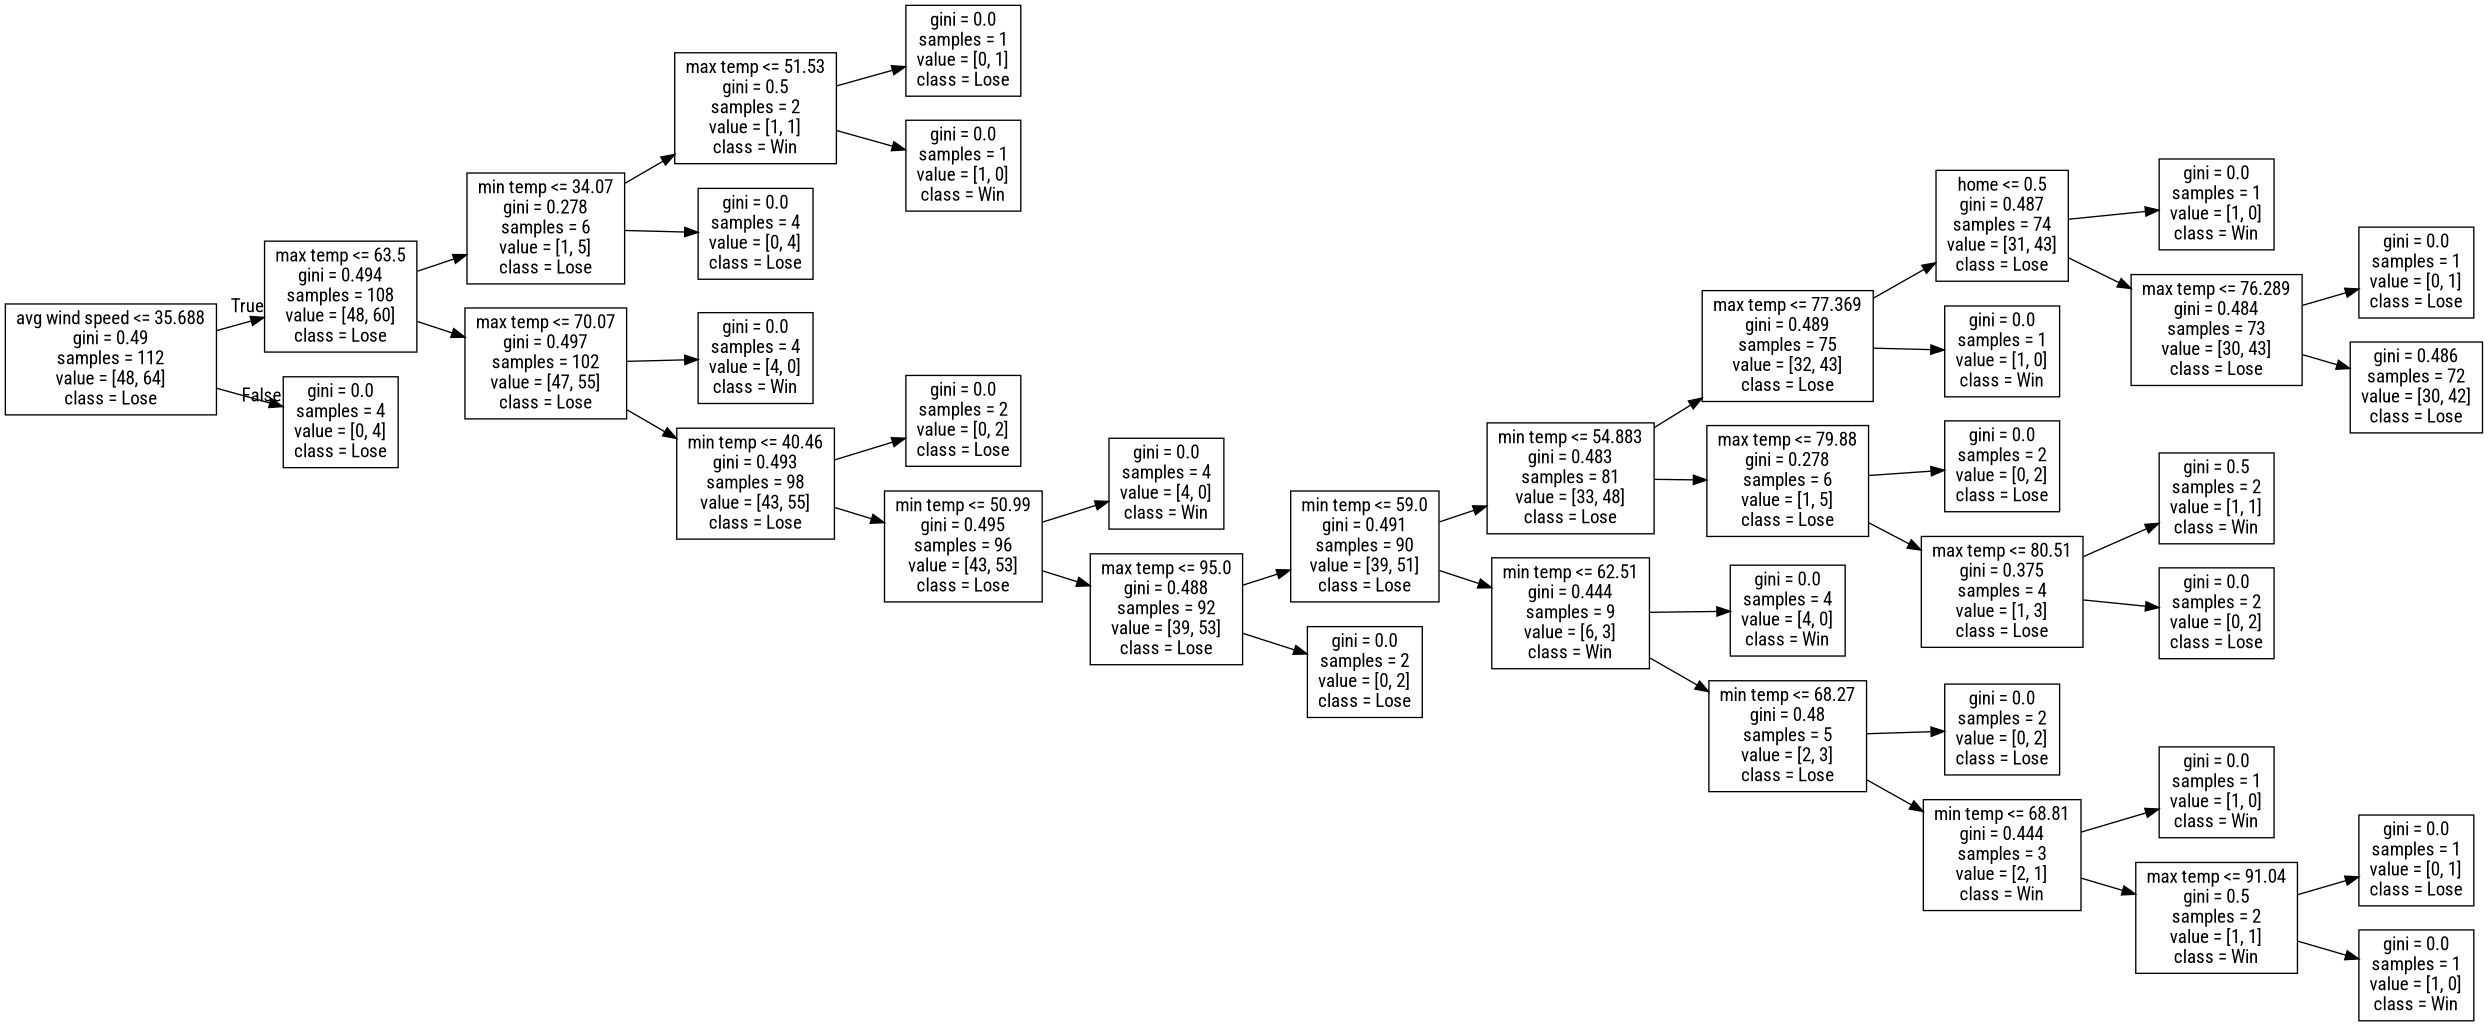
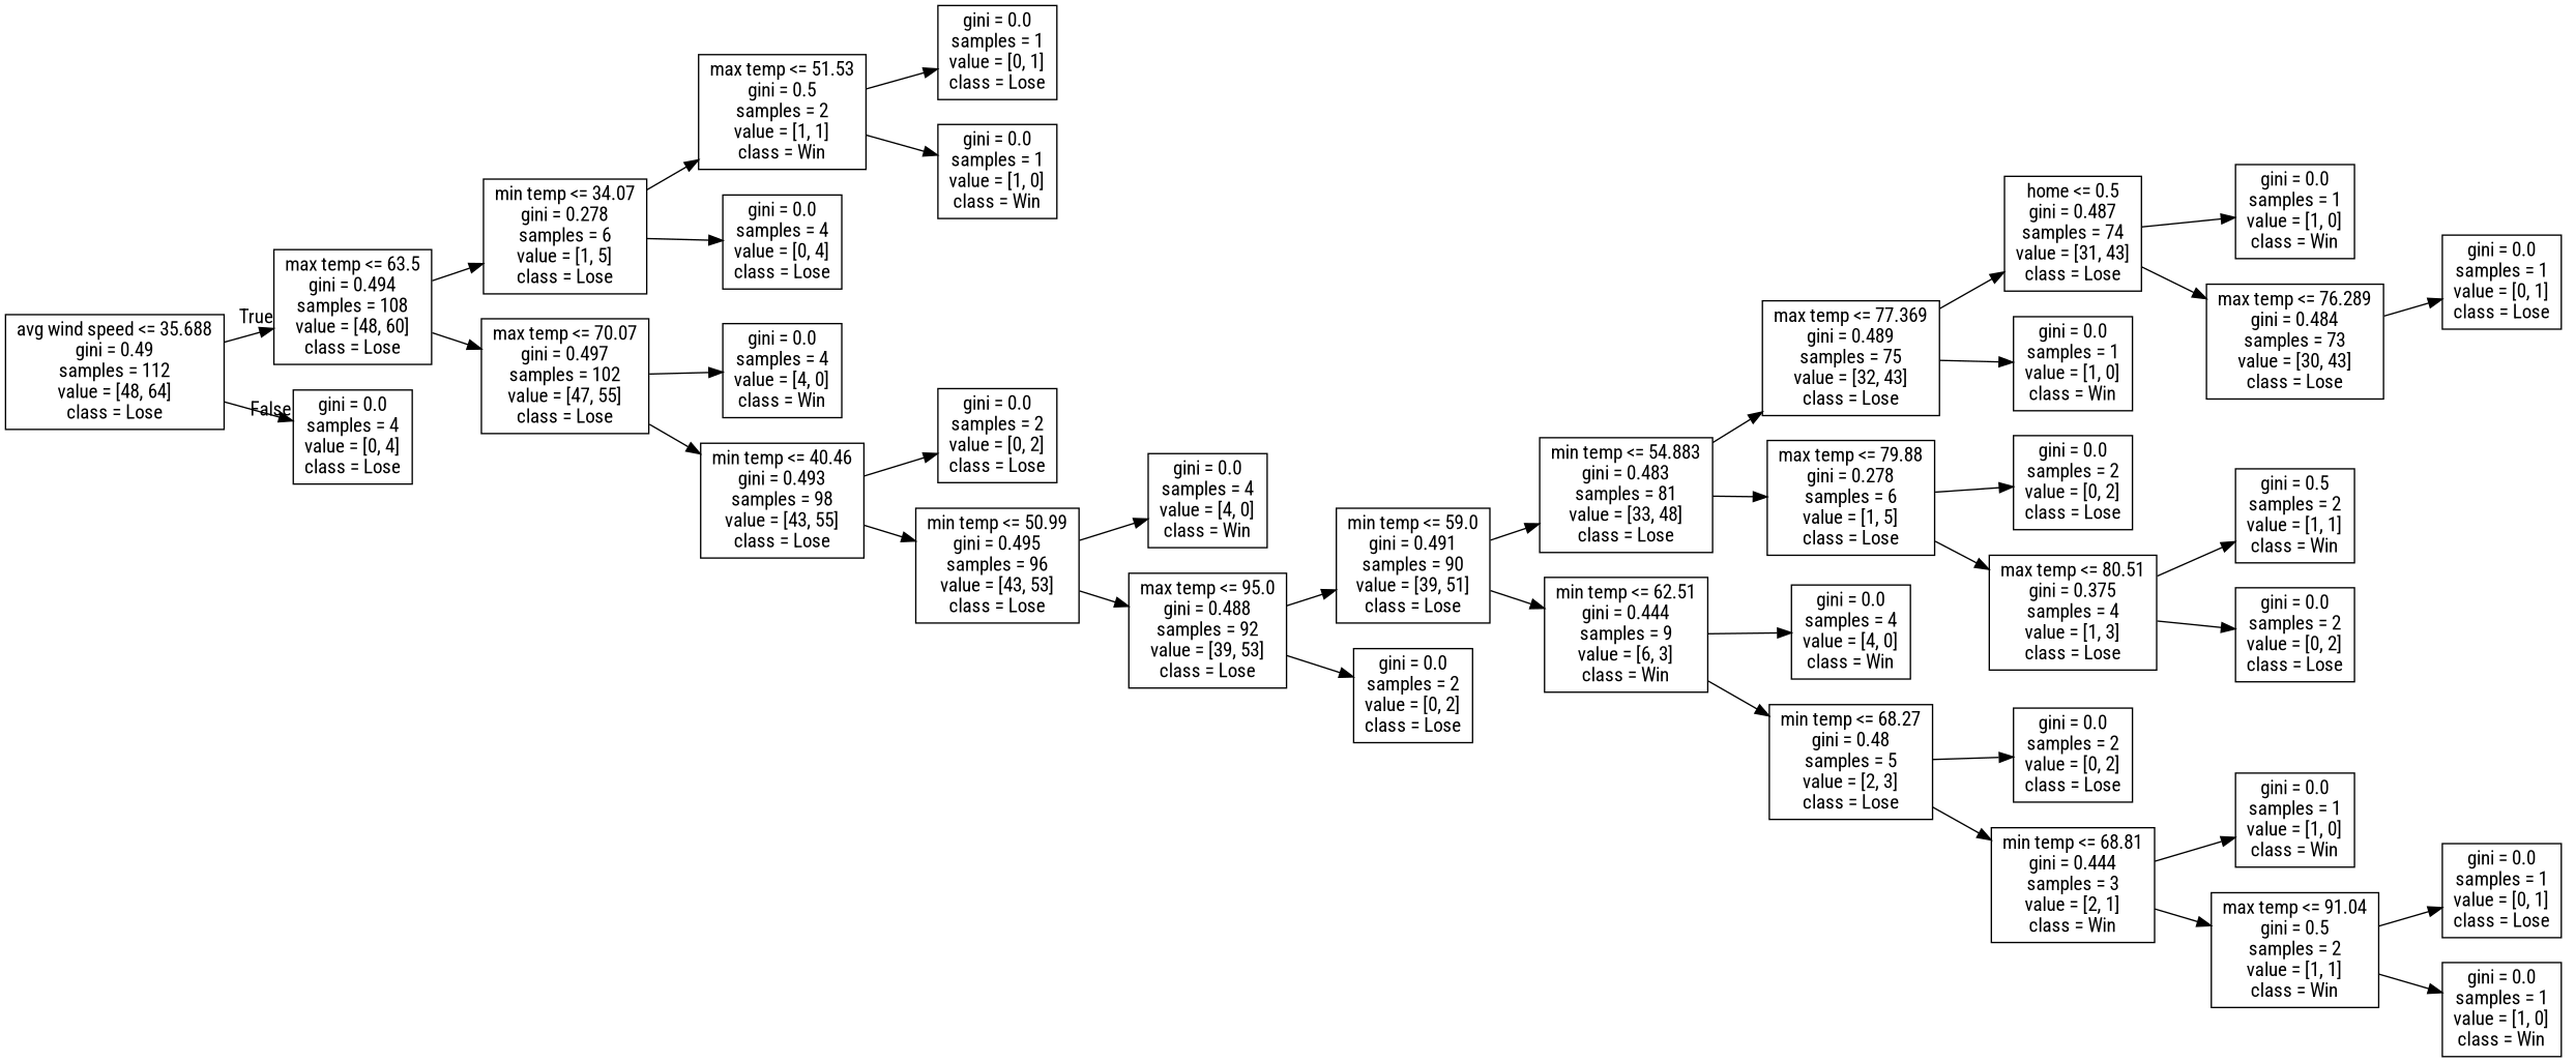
  digraph {
    rankdir=LR
    fontname="Roboto Condensed"
    node [shape=box fontname="Roboto Condensed"]
    edge [fontname="Roboto Condensed"]
    n1 [label="avg wind speed <= 35.688\ngini = 0.49\nsamples = 112\nvalue = [48, 64]\nclass = Lose"]
    n2 [label="max temp <= 63.5\ngini = 0.494\nsamples = 108\nvalue = [48, 60]\nclass = Lose"]
    n3 [label="gini = 0.0\nsamples = 4\nvalue = [0, 4]\nclass = Lose"]
    n4 [label="min temp <= 34.07\ngini = 0.278\nsamples = 6\nvalue = [1, 5]\nclass = Lose"]
    n5 [label="max temp <= 70.07\ngini = 0.497\nsamples = 102\nvalue = [47, 55]\nclass = Lose"]
    n6 [label="max temp <= 51.53\ngini = 0.5\nsamples = 2\nvalue = [1, 1]\nclass = Win"]
    n7 [label="gini = 0.0\nsamples = 4\nvalue = [0, 4]\nclass = Lose"]
    n8 [label="gini = 0.0\nsamples = 1\nvalue = [0, 1]\nclass = Lose"]
    n9 [label="gini = 0.0\nsamples = 1\nvalue = [1, 0]\nclass = Win"]
    n10 [label="gini = 0.0\nsamples = 4\nvalue = [4, 0]\nclass = Win"]
    n11 [label="min temp <= 40.46\ngini = 0.493\nsamples = 98\nvalue = [43, 55]\nclass = Lose"]
    n12 [label="gini = 0.0\nsamples = 2\nvalue = [0, 2]\nclass = Lose"]
    n13 [label="min temp <= 50.99\ngini = 0.495\nsamples = 96\nvalue = [43, 53]\nclass = Lose"]
    n14 [label="gini = 0.0\nsamples = 4\nvalue = [4, 0]\nclass = Win"]
    n15 [label="max temp <= 95.0\ngini = 0.488\nsamples = 92\nvalue = [39, 53]\nclass = Lose"]
    n16 [label="min temp <= 59.0\ngini = 0.491\nsamples = 90\nvalue = [39, 51]\nclass = Lose"]
    n17 [label="gini = 0.0\nsamples = 2\nvalue = [0, 2]\nclass = Lose"]
    n18 [label="min temp <= 54.883\ngini = 0.483\nsamples = 81\nvalue = [33, 48]\nclass = Lose"]
    n19 [label="min temp <= 62.51\ngini = 0.444\nsamples = 9\nvalue = [6, 3]\nclass = Win"]
    n20 [label="max temp <= 77.369\ngini = 0.489\nsamples = 75\nvalue = [32, 43]\nclass = Lose"]
    n21 [label="max temp <= 79.88\ngini = 0.278\nsamples = 6\nvalue = [1, 5]\nclass = Lose"]
    n22 [label="home <= 0.5\ngini = 0.487\nsamples = 74\nvalue = [31, 43]\nclass = Lose"]
    n23 [label="gini = 0.0\nsamples = 1\nvalue = [1, 0]\nclass = Win"]
    n24 [label="gini = 0.0\nsamples = 1\nvalue = [1, 0]\nclass = Win"]
    n25 [label="max temp <= 76.289\ngini = 0.484\nsamples = 73\nvalue = [30, 43]\nclass = Lose"]
    n26 [label="gini = 0.0\nsamples = 1\nvalue = [0, 1]\nclass = Lose"]
-   n27 [label="gini = 0.486\nsamples = 72\nvalue = [30, 42]\nclass = Lose"]
    n28 [label="gini = 0.0\nsamples = 2\nvalue = [0, 2]\nclass = Lose"]
    n29 [label="max temp <= 80.51\ngini = 0.375\nsamples = 4\nvalue = [1, 3]\nclass = Lose"]
    n30 [label="gini = 0.5\nsamples = 2\nvalue = [1, 1]\nclass = Win"]
    n31 [label="gini = 0.0\nsamples = 2\nvalue = [0, 2]\nclass = Lose"]
    n32 [label="gini = 0.0\nsamples = 4\nvalue = [4, 0]\nclass = Win"]
    n33 [label="min temp <= 68.27\ngini = 0.48\nsamples = 5\nvalue = [2, 3]\nclass = Lose"]
    n34 [label="gini = 0.0\nsamples = 2\nvalue = [0, 2]\nclass = Lose"]
    n35 [label="min temp <= 68.81\ngini = 0.444\nsamples = 3\nvalue = [2, 1]\nclass = Win"]
    n36 [label="gini = 0.0\nsamples = 1\nvalue = [1, 0]\nclass = Win"]
    n37 [label="max temp <= 91.04\ngini = 0.5\nsamples = 2\nvalue = [1, 1]\nclass = Win"]
    n38 [label="gini = 0.0\nsamples = 1\nvalue = [0, 1]\nclass = Lose"]
    n39 [label="gini = 0.0\nsamples = 1\nvalue = [1, 0]\nclass = Win"]
    n1 -> n2 [headlabel=True labelangle=45 labeldistance=2.5]
    n1 -> n3 [headlabel=False labelangle=-45 labeldistance=2.5]
    n2 -> n4
    n2 -> n5
    n4 -> n6
    n4 -> n7
    n5 -> n10
    n5 -> n11
    n6 -> n8
    n6 -> n9
    n11 -> n12
    n11 -> n13
    n13 -> n14
    n13 -> n15
    n15 -> n16
    n15 -> n17
    n16 -> n18
    n16 -> n19
    n18 -> n20
    n18 -> n21
    n19 -> n32
    n19 -> n33
    n20 -> n22
    n20 -> n23
    n21 -> n28
    n21 -> n29
    n22 -> n24
    n22 -> n25
    n25 -> n26
-   n25 -> n27
    n29 -> n30
    n29 -> n31
    n33 -> n34
    n33 -> n35
    n35 -> n36
    n35 -> n37
    n37 -> n38
    n37 -> n39
  }
